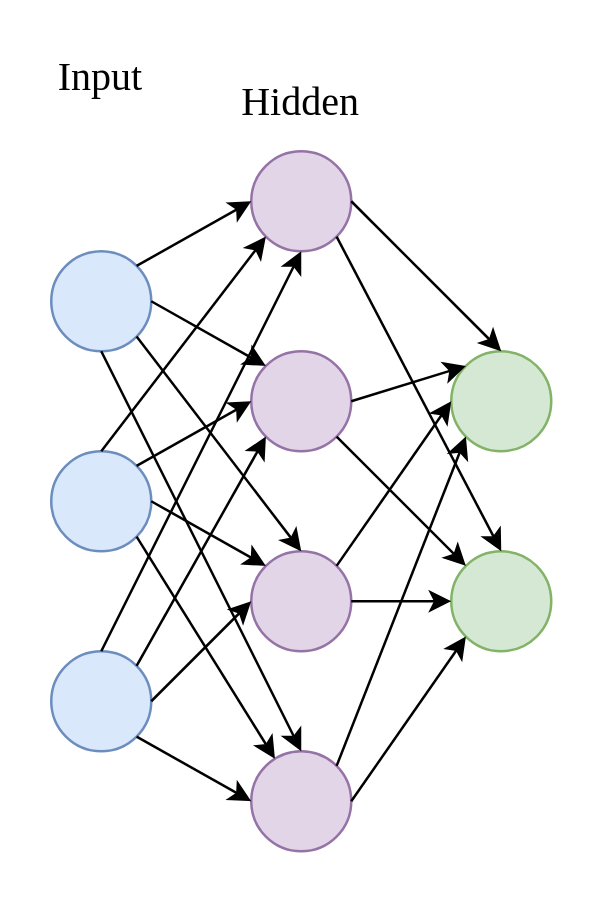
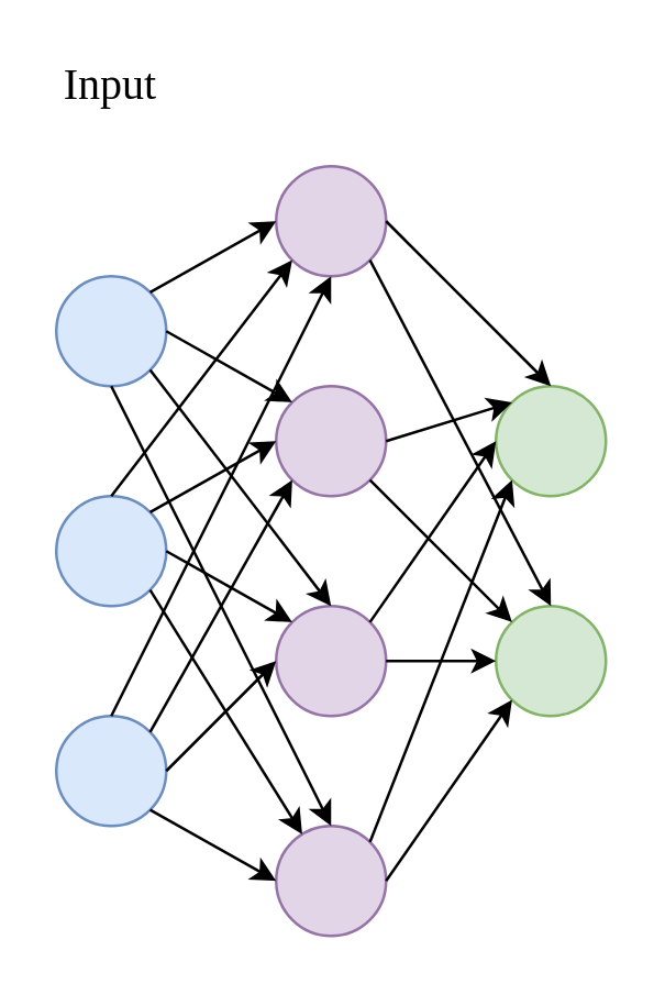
  <mxCell id="0" />
  <mxCell id="1" parent="0" />
  <mxCell id="2" value="" style="ellipse;whiteSpace=wrap;html=1;aspect=fixed;fillColor=#dae8fc;strokeColor=#6c8ebf;" vertex="1" parent="1"><mxGeometry x="20" y="100" width="40" height="40" as="geometry" /></mxCell>
  <mxCell id="3" value="" style="ellipse;whiteSpace=wrap;html=1;aspect=fixed;fillColor=#dae8fc;strokeColor=#6c8ebf;" vertex="1" parent="1"><mxGeometry x="20" y="180" width="40" height="40" as="geometry" /></mxCell>
  <mxCell id="4" value="" style="ellipse;whiteSpace=wrap;html=1;aspect=fixed;fillColor=#dae8fc;strokeColor=#6c8ebf;" vertex="1" parent="1"><mxGeometry x="20" y="260" width="40" height="40" as="geometry" /></mxCell>
  <mxCell id="5" value="" style="ellipse;whiteSpace=wrap;html=1;aspect=fixed;fillColor=#e1d5e7;strokeColor=#9673a6;" vertex="1" parent="1"><mxGeometry x="100" y="60" width="40" height="40" as="geometry" /></mxCell>
  <mxCell id="6" value="" style="ellipse;whiteSpace=wrap;html=1;aspect=fixed;fillColor=#e1d5e7;strokeColor=#9673a6;" vertex="1" parent="1"><mxGeometry x="100" y="140" width="40" height="40" as="geometry" /></mxCell>
  <mxCell id="7" value="" style="ellipse;whiteSpace=wrap;html=1;aspect=fixed;fillColor=#e1d5e7;strokeColor=#9673a6;" vertex="1" parent="1"><mxGeometry x="100" y="220" width="40" height="40" as="geometry" /></mxCell>
  <mxCell id="8" value="" style="ellipse;whiteSpace=wrap;html=1;aspect=fixed;fillColor=#e1d5e7;strokeColor=#9673a6;" vertex="1" parent="1"><mxGeometry x="100" y="300" width="40" height="40" as="geometry" /></mxCell>
  <mxCell id="9" value="" style="ellipse;whiteSpace=wrap;html=1;aspect=fixed;fillColor=#d5e8d4;strokeColor=#82b366;" vertex="1" parent="1"><mxGeometry x="180" y="140" width="40" height="40" as="geometry" /></mxCell>
  <mxCell id="10" value="" style="ellipse;whiteSpace=wrap;html=1;aspect=fixed;fillColor=#d5e8d4;strokeColor=#82b366;" vertex="1" parent="1"><mxGeometry x="180" y="220" width="40" height="40" as="geometry" /></mxCell>
  <mxCell id="11" value="" style="endArrow=classic;html=1;exitX=1;exitY=0;exitDx=0;exitDy=0;entryX=0;entryY=0.5;entryDx=0;entryDy=0;" edge="1" parent="1" source="2" target="5"><mxGeometry width="50" height="50" relative="1" as="geometry"><mxPoint x="340" y="410" as="sourcePoint" /><mxPoint x="390" y="360" as="targetPoint" /></mxGeometry></mxCell>
  <mxCell id="12" value="" style="endArrow=classic;html=1;exitX=1;exitY=0.5;exitDx=0;exitDy=0;entryX=0;entryY=0;entryDx=0;entryDy=0;" edge="1" parent="1" source="2" target="6"><mxGeometry width="50" height="50" relative="1" as="geometry"><mxPoint x="-10" y="120" as="sourcePoint" /><mxPoint x="40" y="70" as="targetPoint" /></mxGeometry></mxCell>
  <mxCell id="13" value="" style="endArrow=classic;html=1;exitX=1;exitY=1;exitDx=0;exitDy=0;entryX=0.5;entryY=0;entryDx=0;entryDy=0;" edge="1" parent="1" source="2" target="7"><mxGeometry width="50" height="50" relative="1" as="geometry"><mxPoint x="340" y="410" as="sourcePoint" /><mxPoint x="390" y="360" as="targetPoint" /></mxGeometry></mxCell>
  <mxCell id="14" value="" style="endArrow=classic;html=1;exitX=0.5;exitY=1;exitDx=0;exitDy=0;entryX=0.5;entryY=0;entryDx=0;entryDy=0;" edge="1" parent="1" source="2" target="8"><mxGeometry width="50" height="50" relative="1" as="geometry"><mxPoint x="-50" y="390" as="sourcePoint" /><mxPoint x="0" y="340" as="targetPoint" /></mxGeometry></mxCell>
  <mxCell id="15" value="" style="endArrow=classic;html=1;entryX=0;entryY=1;entryDx=0;entryDy=0;exitX=0.5;exitY=0;exitDx=0;exitDy=0;" edge="1" parent="1" source="3" target="5"><mxGeometry width="50" height="50" relative="1" as="geometry"><mxPoint x="-40" y="230" as="sourcePoint" /><mxPoint x="10" y="180" as="targetPoint" /></mxGeometry></mxCell>
  <mxCell id="16" value="" style="endArrow=classic;html=1;exitX=1;exitY=0;exitDx=0;exitDy=0;entryX=0;entryY=0.5;entryDx=0;entryDy=0;" edge="1" parent="1" source="3" target="6"><mxGeometry width="50" height="50" relative="1" as="geometry"><mxPoint x="-30" y="210" as="sourcePoint" /><mxPoint x="20" y="160" as="targetPoint" /></mxGeometry></mxCell>
  <mxCell id="17" value="" style="endArrow=classic;html=1;exitX=1;exitY=0.5;exitDx=0;exitDy=0;entryX=0;entryY=0;entryDx=0;entryDy=0;" edge="1" parent="1" source="3" target="7"><mxGeometry width="50" height="50" relative="1" as="geometry"><mxPoint x="-40" y="250" as="sourcePoint" /><mxPoint x="10" y="200" as="targetPoint" /></mxGeometry></mxCell>
  <mxCell id="18" value="" style="endArrow=classic;html=1;exitX=1;exitY=1;exitDx=0;exitDy=0;" edge="1" parent="1" source="3" target="8"><mxGeometry width="50" height="50" relative="1" as="geometry"><mxPoint x="-40" y="260" as="sourcePoint" /><mxPoint x="10" y="210" as="targetPoint" /></mxGeometry></mxCell>
  <mxCell id="19" value="" style="endArrow=classic;html=1;exitX=0.5;exitY=0;exitDx=0;exitDy=0;entryX=0.5;entryY=1;entryDx=0;entryDy=0;" edge="1" parent="1" source="4" target="5"><mxGeometry width="50" height="50" relative="1" as="geometry"><mxPoint x="-10" y="390" as="sourcePoint" /><mxPoint x="40" y="340" as="targetPoint" /></mxGeometry></mxCell>
  <mxCell id="20" value="" style="endArrow=classic;html=1;exitX=1;exitY=0;exitDx=0;exitDy=0;entryX=0;entryY=1;entryDx=0;entryDy=0;" edge="1" parent="1" source="4" target="6"><mxGeometry width="50" height="50" relative="1" as="geometry"><mxPoint x="20" y="360" as="sourcePoint" /><mxPoint x="70" y="310" as="targetPoint" /></mxGeometry></mxCell>
  <mxCell id="21" value="" style="endArrow=classic;html=1;exitX=1;exitY=0.5;exitDx=0;exitDy=0;entryX=0;entryY=0.5;entryDx=0;entryDy=0;" edge="1" parent="1" source="4" target="7"><mxGeometry width="50" height="50" relative="1" as="geometry"><mxPoint x="70" y="300" as="sourcePoint" /><mxPoint x="120" y="250" as="targetPoint" /></mxGeometry></mxCell>
  <mxCell id="22" value="" style="endArrow=classic;html=1;exitX=1;exitY=1;exitDx=0;exitDy=0;entryX=0;entryY=0.5;entryDx=0;entryDy=0;" edge="1" parent="1" source="4" target="8"><mxGeometry width="50" height="50" relative="1" as="geometry"><mxPoint x="20" y="370" as="sourcePoint" /><mxPoint x="70" y="320" as="targetPoint" /></mxGeometry></mxCell>
  <mxCell id="23" value="" style="endArrow=classic;html=1;exitX=1;exitY=0.5;exitDx=0;exitDy=0;entryX=0.5;entryY=0;entryDx=0;entryDy=0;" edge="1" parent="1" source="5" target="9"><mxGeometry width="50" height="50" relative="1" as="geometry"><mxPoint x="210" y="390" as="sourcePoint" /><mxPoint x="260" y="340" as="targetPoint" /></mxGeometry></mxCell>
  <mxCell id="24" value="" style="endArrow=classic;html=1;exitX=1;exitY=0.5;exitDx=0;exitDy=0;entryX=0;entryY=0;entryDx=0;entryDy=0;" edge="1" parent="1" source="6" target="9"><mxGeometry width="50" height="50" relative="1" as="geometry"><mxPoint x="200" y="120" as="sourcePoint" /><mxPoint x="250" y="70" as="targetPoint" /></mxGeometry></mxCell>
  <mxCell id="25" value="" style="endArrow=classic;html=1;exitX=1;exitY=0;exitDx=0;exitDy=0;entryX=0;entryY=0.5;entryDx=0;entryDy=0;" edge="1" parent="1" source="7" target="9"><mxGeometry width="50" height="50" relative="1" as="geometry"><mxPoint x="30" y="430" as="sourcePoint" /><mxPoint x="80" y="380" as="targetPoint" /></mxGeometry></mxCell>
  <mxCell id="26" value="" style="endArrow=classic;html=1;exitX=1;exitY=0;exitDx=0;exitDy=0;entryX=0;entryY=1;entryDx=0;entryDy=0;" edge="1" parent="1" source="8" target="9"><mxGeometry width="50" height="50" relative="1" as="geometry"><mxPoint x="150" y="340" as="sourcePoint" /><mxPoint x="200" y="290" as="targetPoint" /></mxGeometry></mxCell>
  <mxCell id="27" value="" style="endArrow=classic;html=1;exitX=1;exitY=1;exitDx=0;exitDy=0;entryX=0;entryY=0;entryDx=0;entryDy=0;" edge="1" parent="1" source="6" target="10"><mxGeometry width="50" height="50" relative="1" as="geometry"><mxPoint x="200" y="380" as="sourcePoint" /><mxPoint x="250" y="330" as="targetPoint" /></mxGeometry></mxCell>
  <mxCell id="28" value="" style="endArrow=classic;html=1;exitX=1;exitY=1;exitDx=0;exitDy=0;" edge="1" parent="1" source="5"><mxGeometry width="50" height="50" relative="1" as="geometry"><mxPoint x="220" y="410" as="sourcePoint" /><mxPoint x="200" y="220" as="targetPoint" /></mxGeometry></mxCell>
  <mxCell id="29" value="" style="endArrow=classic;html=1;exitX=1;exitY=0.5;exitDx=0;exitDy=0;entryX=0;entryY=0.5;entryDx=0;entryDy=0;" edge="1" parent="1" source="7" target="10"><mxGeometry width="50" height="50" relative="1" as="geometry"><mxPoint x="200" y="360" as="sourcePoint" /><mxPoint x="250" y="310" as="targetPoint" /></mxGeometry></mxCell>
  <mxCell id="30" value="" style="endArrow=classic;html=1;exitX=1;exitY=0.5;exitDx=0;exitDy=0;entryX=0;entryY=1;entryDx=0;entryDy=0;" edge="1" parent="1" source="8" target="10"><mxGeometry width="50" height="50" relative="1" as="geometry"><mxPoint x="170" y="350" as="sourcePoint" /><mxPoint x="220" y="300" as="targetPoint" /></mxGeometry></mxCell>
  <mxCell id="31" value="&lt;font style=&quot;font-size: 16px&quot; face=&quot;Times New Roman&quot;&gt;Input&lt;/font&gt;" style="text;html=1;strokeColor=none;fillColor=none;align=center;verticalAlign=middle;whiteSpace=wrap;rounded=0;" vertex="1" parent="1"><mxGeometry x="20" y="20" width="40" height="20" as="geometry" /></mxCell>
- <mxCell id="32" value="&lt;div style=&quot;font-size: 16px&quot;&gt;&lt;font style=&quot;font-size: 16px&quot; face=&quot;Times New Roman&quot;&gt;Hidden&lt;/font&gt;&lt;/div&gt;" style="text;html=1;strokeColor=none;fillColor=none;align=center;verticalAlign=middle;whiteSpace=wrap;rounded=0;" vertex="1" parent="1"><mxGeometry x="100" y="30" width="40" height="20" as="geometry" /></mxCell>
